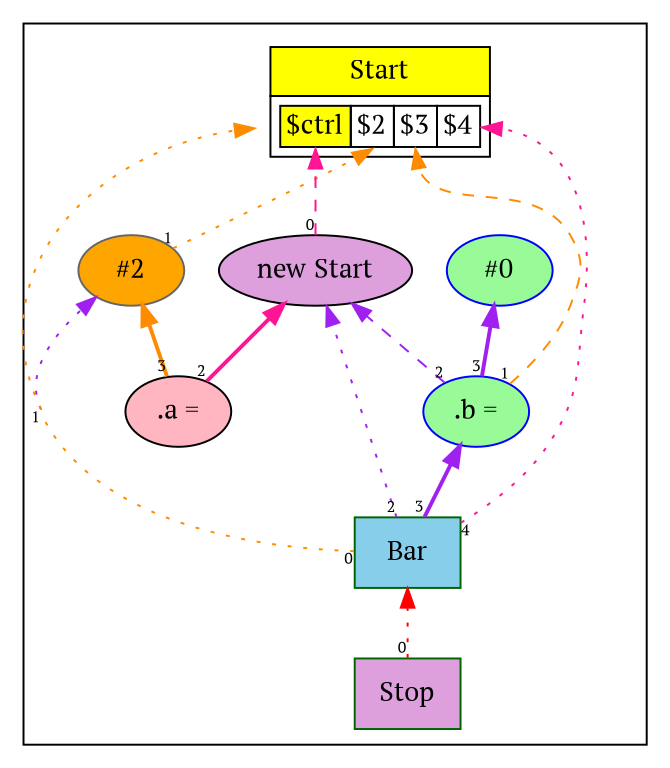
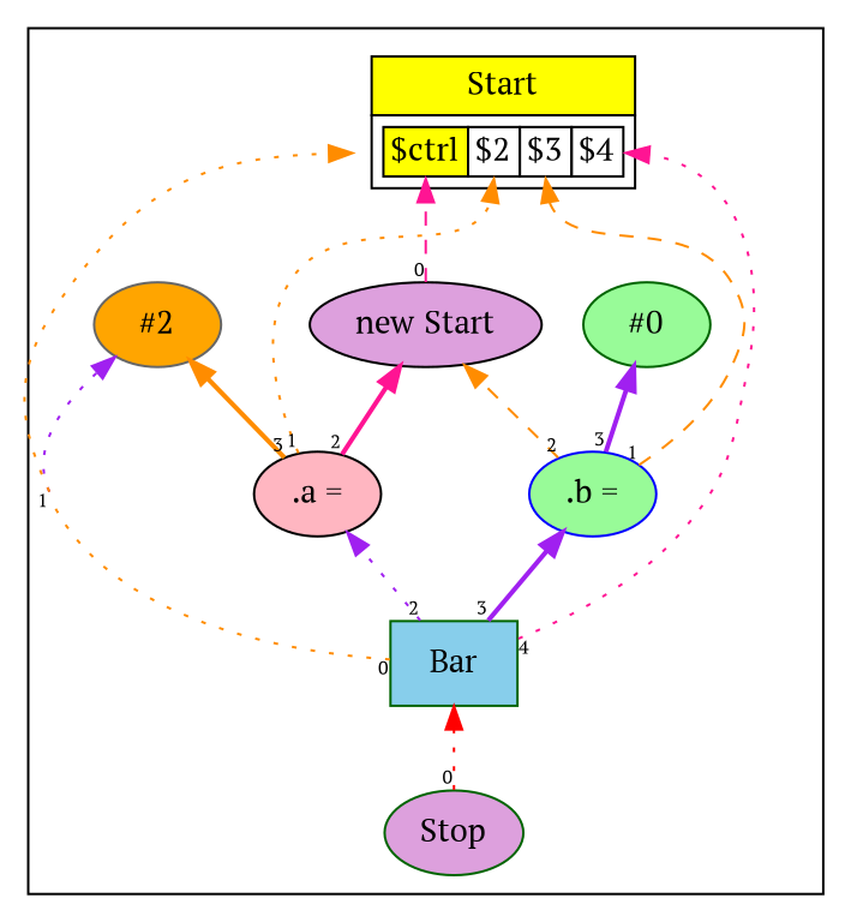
  digraph {
    compound=true
    concentrate=true
    fontname="PT Serif"
    rankdir=BT
    node [color=black fillcolor=plum fontname="PT Serif" style=filled]
    edge [color=darkorange fontname="PT Serif" fontsize=8 style=dotted taillabel=3]
    n1 [color=gray40 fillcolor=orange label="#2"]
    n2 [fillcolor=lightpink label=".a ="]
    n3 [label=< 			<TABLE BORDER="0" CELLBORDER="1" CELLSPACING="0" CELLPADDING="4"> 			<TR><TD BGCOLOR="yellow">Start</TD></TR> 			<TR><TD> 				<TABLE BORDER="0" CELLBORDER="1" CELLSPACING="0"> 				<TR><TD PORT="p0" BGCOLOR="yellow">$ctrl</TD><TD PORT="p2">$2</TD><TD PORT="p3">$3</TD><TD PORT="p4">$4</TD></TR> 				</TABLE> 			</TD></TR> 			</TABLE>> shape=plaintext color="" fillcolor="" style=""]
    n4 [color=darkgreen fillcolor=skyblue label=Bar shape=box]
-   n5 [color=darkgreen label=Stop shape=box]
+   n5 [color=darkgreen label=Stop shape=ellipse]
    n6 [label="new Start"]
-   n7 [color=blue fillcolor=palegreen label="#0"]
+   n7 [color=darkgreen fillcolor=palegreen label="#0"]
    n8 [color=blue fillcolor=palegreen label=".b ="]
    subgraph cluster_1 {
      n1
      n2
      n3
      n4
      n5
      n6
      n7
      n8
    }
    n2 -> n1 [style=bold]
-   n1 -> n3 [headport=p2 taillabel=1]
+   n2 -> n3 [headport=p2 taillabel=1]
    n2 -> n6 [color=deeppink style=bold taillabel=2]
    n4 -> n1 [color=purple taillabel=1]
-   n4 -> n6 [color=purple taillabel=2]
+   n4 -> n2 [color=purple taillabel=2]
    n4 -> n3 [headport=p0 taillabel=0]
    n4 -> n3 [color=deeppink headport=p4 taillabel=4]
    n4 -> n8 [color=purple style=bold]
    n5 -> n4 [color=red taillabel=0]
    n6 -> n3 [color=deeppink headport=p0 style=dashed taillabel=0]
    n8 -> n3 [headport=p3 style=dashed taillabel=1]
-   n8 -> n6 [color=purple style=dashed taillabel=2]
+   n8 -> n6 [style=dashed taillabel=2]
    n8 -> n7 [color=purple style=bold]
  }
